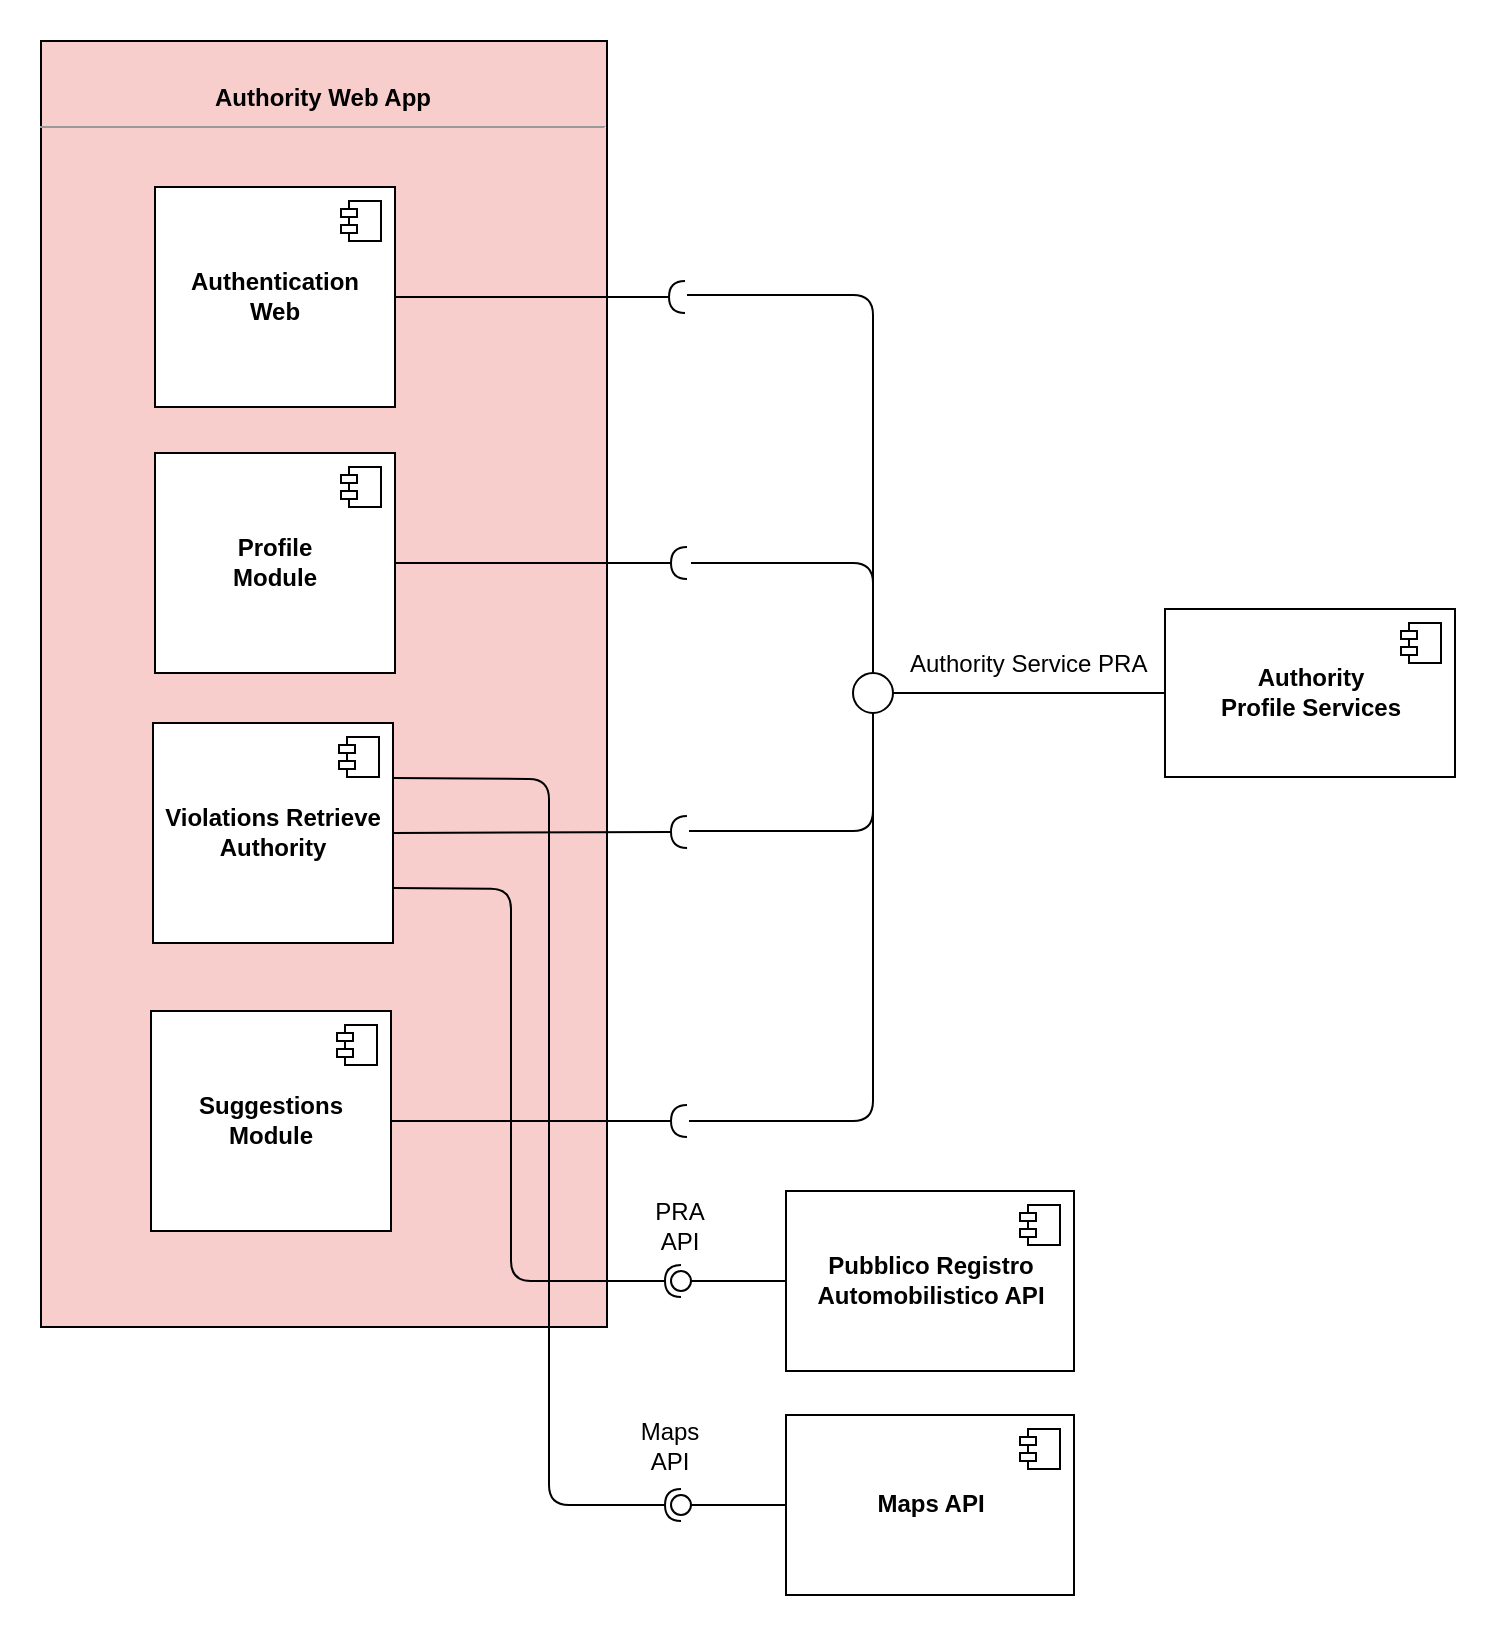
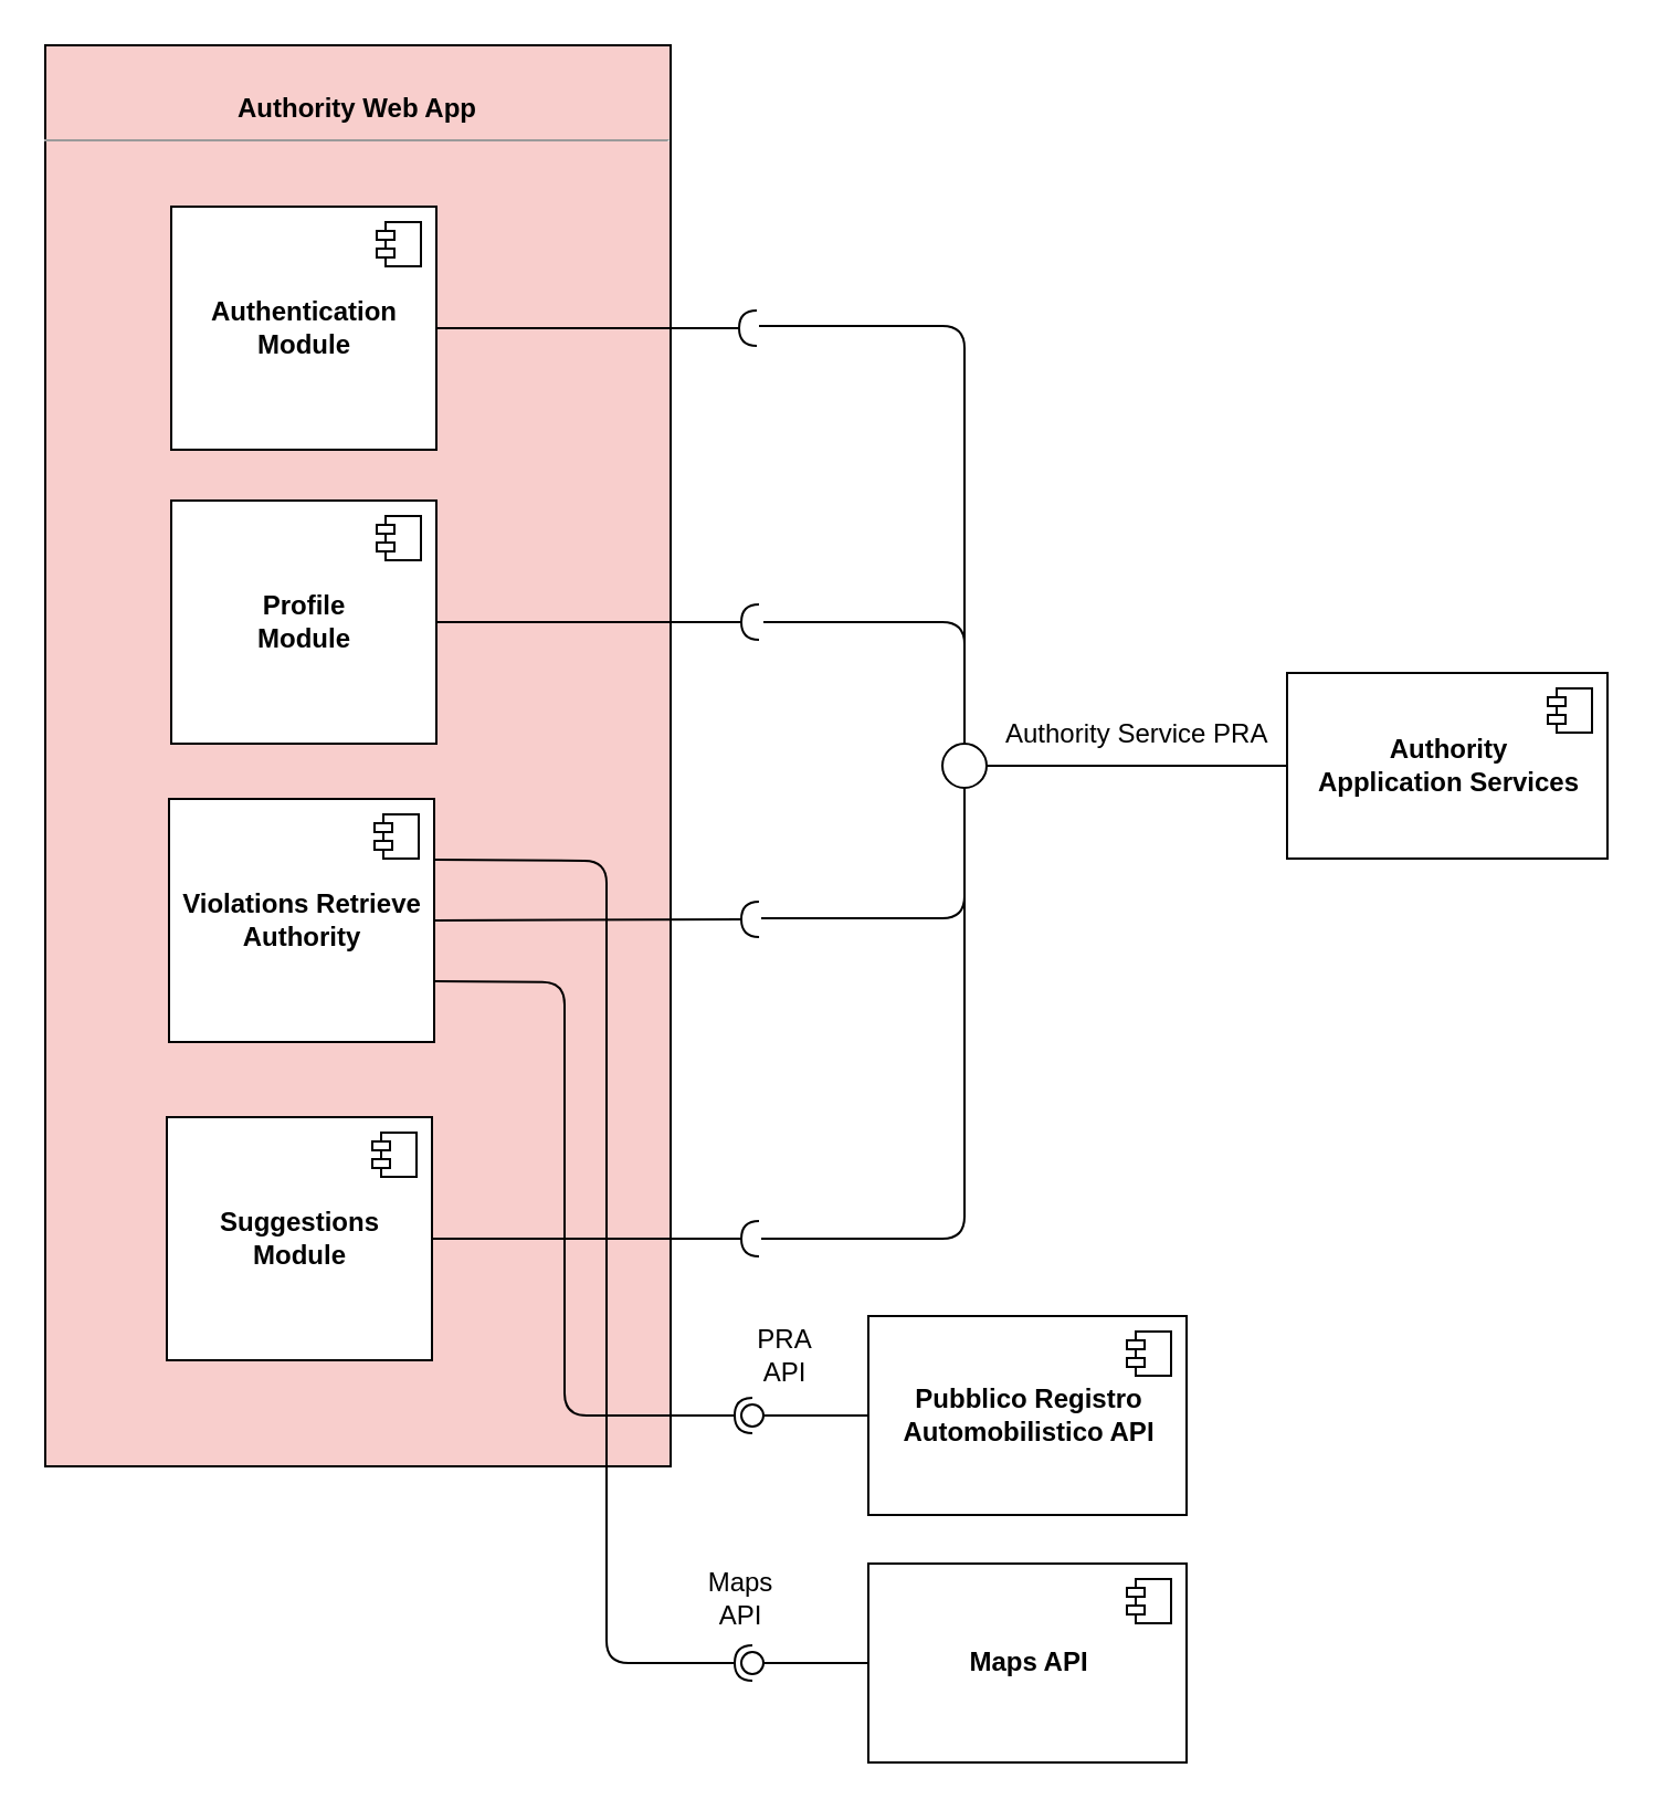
  <mxCell id="0" />
  <mxCell id="1" parent="0" />
  <mxCell id="2" value="&lt;p style=&quot;margin: 0px ; margin-top: 4px ; text-align: center&quot;&gt;&lt;b&gt;&lt;br&gt;&lt;/b&gt;&lt;/p&gt;&lt;p style=&quot;margin: 0px ; margin-top: 4px ; text-align: center&quot;&gt;&lt;b&gt;Authority Web App&lt;/b&gt;&lt;br&gt;&lt;/p&gt;&lt;hr size=&quot;1&quot;&gt;&lt;p style=&quot;margin: 0px ; margin-left: 4px&quot;&gt;&lt;br&gt;&lt;/p&gt;" style="verticalAlign=top;align=left;overflow=fill;fontSize=12;fontFamily=Helvetica;html=1;fillColor=#f8cecc;" parent="1" vertex="1"><mxGeometry x="20" y="20" width="283" height="643" as="geometry" /></mxCell>
  <mxCell id="3" value="&lt;b&gt;Profile&lt;br&gt;Module&lt;br&gt;&lt;/b&gt;" style="html=1;" parent="1" vertex="1"><mxGeometry x="77" y="226" width="120" height="110" as="geometry" /></mxCell>
  <mxCell id="4" value="" style="shape=component;jettyWidth=8;jettyHeight=4;" parent="3" vertex="1"><mxGeometry x="1" width="20" height="20" relative="1" as="geometry"><mxPoint x="-27" y="7" as="offset" /></mxGeometry></mxCell>
- <mxCell id="5" value="&lt;b&gt;Authentication&lt;br&gt;Web&lt;/b&gt;" style="html=1;" parent="1" vertex="1"><mxGeometry x="77" y="93" width="120" height="110" as="geometry" /></mxCell>
+ <mxCell id="5" value="&lt;b&gt;Authentication&lt;br&gt;Module&lt;/b&gt;" style="html=1;" parent="1" vertex="1"><mxGeometry x="77" y="93" width="120" height="110" as="geometry" /></mxCell>
  <mxCell id="6" value="" style="shape=component;jettyWidth=8;jettyHeight=4;" parent="5" vertex="1"><mxGeometry x="1" width="20" height="20" relative="1" as="geometry"><mxPoint x="-27" y="7" as="offset" /></mxGeometry></mxCell>
- <mxCell id="7" value="&lt;b&gt;Authority&lt;br&gt;Profile Services&lt;br&gt;&lt;/b&gt;" style="html=1;" parent="1" vertex="1"><mxGeometry x="582" y="304" width="145" height="84" as="geometry" /></mxCell>
+ <mxCell id="7" value="&lt;b&gt;Authority&lt;br&gt;Application Services&lt;br&gt;&lt;/b&gt;" style="html=1;" parent="1" vertex="1"><mxGeometry x="582" y="304" width="145" height="84" as="geometry" /></mxCell>
  <mxCell id="8" value="" style="shape=component;jettyWidth=8;jettyHeight=4;" parent="7" vertex="1"><mxGeometry x="1" width="20" height="20" relative="1" as="geometry"><mxPoint x="-27" y="7" as="offset" /></mxGeometry></mxCell>
  <mxCell id="9" value="" style="edgeStyle=orthogonalEdgeStyle;rounded=0;jumpStyle=none;orthogonalLoop=1;jettySize=auto;html=1;endArrow=none;endFill=0;" parent="1" source="10" target="7" edge="1"><mxGeometry relative="1" as="geometry"><mxPoint x="707" y="269" as="targetPoint" /></mxGeometry></mxCell>
  <mxCell id="10" value="" style="verticalLabelPosition=bottom;verticalAlign=top;html=1;strokeWidth=1;shape=mxgraph.flowchart.on-page_reference;fillColor=none;strokeColor=#000000;" parent="1" vertex="1"><mxGeometry x="426" y="336" width="20" height="20" as="geometry" /></mxCell>
  <mxCell id="11" value="Authority Service PRA" style="text;html=1;resizable=0;points=[];autosize=1;align=left;verticalAlign=top;spacingTop=-4;" parent="1" vertex="1"><mxGeometry x="452.5" y="322" width="123" height="14" as="geometry" /></mxCell>
  <mxCell id="12" value="" style="rounded=0;orthogonalLoop=1;jettySize=auto;html=1;endArrow=halfCircle;endFill=0;entryX=0.5;entryY=0.5;entryDx=0;entryDy=0;endSize=6;strokeWidth=1;" parent="1" source="5" edge="1"><mxGeometry relative="1" as="geometry"><mxPoint x="325" y="148" as="sourcePoint" /><mxPoint x="342" y="148" as="targetPoint" /></mxGeometry></mxCell>
  <mxCell id="13" value="" style="rounded=0;orthogonalLoop=1;jettySize=auto;html=1;endArrow=halfCircle;endFill=0;endSize=6;strokeWidth=1;" parent="1" source="3" edge="1"><mxGeometry relative="1" as="geometry"><mxPoint x="202" y="281" as="sourcePoint" /><mxPoint x="343" y="281" as="targetPoint" /></mxGeometry></mxCell>
  <mxCell id="14" value="" style="endArrow=none;html=1;entryX=0.5;entryY=0;entryDx=0;entryDy=0;entryPerimeter=0;" parent="1" target="10" edge="1"><mxGeometry width="50" height="50" relative="1" as="geometry"><mxPoint x="345" y="281" as="sourcePoint" /><mxPoint x="459" y="289" as="targetPoint" /><Array as="points"><mxPoint x="436" y="281" /></Array></mxGeometry></mxCell>
  <mxCell id="15" value="" style="endArrow=none;html=1;entryX=0.5;entryY=0;entryDx=0;entryDy=0;entryPerimeter=0;" parent="1" target="10" edge="1"><mxGeometry width="50" height="50" relative="1" as="geometry"><mxPoint x="343" y="147" as="sourcePoint" /><mxPoint x="404" y="136" as="targetPoint" /><Array as="points"><mxPoint x="436" y="147" /></Array></mxGeometry></mxCell>
  <mxCell id="16" value="&lt;b&gt;Suggestions&lt;br&gt;Module&lt;br&gt;&lt;/b&gt;" style="html=1;" parent="1" vertex="1"><mxGeometry x="75" y="505" width="120" height="110" as="geometry" /></mxCell>
  <mxCell id="17" value="" style="shape=component;jettyWidth=8;jettyHeight=4;" parent="16" vertex="1"><mxGeometry x="1" width="20" height="20" relative="1" as="geometry"><mxPoint x="-27" y="7" as="offset" /></mxGeometry></mxCell>
  <mxCell id="18" value="" style="rounded=0;orthogonalLoop=1;jettySize=auto;html=1;endArrow=halfCircle;endFill=0;endSize=6;strokeWidth=1;exitX=1;exitY=0.5;exitDx=0;exitDy=0;" parent="1" source="20" edge="1"><mxGeometry relative="1" as="geometry"><mxPoint x="197" y="415.5" as="sourcePoint" /><mxPoint x="343" y="415.5" as="targetPoint" /></mxGeometry></mxCell>
  <mxCell id="19" value="" style="endArrow=none;html=1;entryX=0.5;entryY=1;entryDx=0;entryDy=0;entryPerimeter=0;" parent="1" target="10" edge="1"><mxGeometry width="50" height="50" relative="1" as="geometry"><mxPoint x="344" y="415" as="sourcePoint" /><mxPoint x="617" y="415" as="targetPoint" /><Array as="points"><mxPoint x="436" y="415" /></Array></mxGeometry></mxCell>
  <mxCell id="20" value="&lt;b&gt;Violations Retrieve&lt;br&gt;Authority&lt;br&gt;&lt;/b&gt;" style="html=1;" parent="1" vertex="1"><mxGeometry x="76" y="361" width="120" height="110" as="geometry" /></mxCell>
  <mxCell id="21" value="" style="shape=component;jettyWidth=8;jettyHeight=4;" parent="20" vertex="1"><mxGeometry x="1" width="20" height="20" relative="1" as="geometry"><mxPoint x="-27" y="7" as="offset" /></mxGeometry></mxCell>
  <mxCell id="22" value="" style="rounded=0;orthogonalLoop=1;jettySize=auto;html=1;endArrow=halfCircle;endFill=0;endSize=6;strokeWidth=1;" parent="1" source="16" edge="1"><mxGeometry relative="1" as="geometry"><mxPoint x="195" y="560.5" as="sourcePoint" /><mxPoint x="343" y="560" as="targetPoint" /></mxGeometry></mxCell>
  <mxCell id="23" value="" style="endArrow=none;html=1;" parent="1" target="10" edge="1"><mxGeometry width="50" height="50" relative="1" as="geometry"><mxPoint x="344" y="560" as="sourcePoint" /><mxPoint x="436" y="501" as="targetPoint" /><Array as="points"><mxPoint x="436" y="560" /></Array></mxGeometry></mxCell>
  <mxCell id="24" value="&lt;b&gt;Pubblico Registro &lt;br&gt;Automobilistico API&lt;/b&gt;" style="html=1;" parent="1" vertex="1"><mxGeometry x="392.5" y="595" width="144" height="90" as="geometry" /></mxCell>
  <mxCell id="25" value="" style="shape=component;jettyWidth=8;jettyHeight=4;" parent="24" vertex="1"><mxGeometry x="1" width="20" height="20" relative="1" as="geometry"><mxPoint x="-27" y="7" as="offset" /></mxGeometry></mxCell>
  <mxCell id="26" value="" style="rounded=0;orthogonalLoop=1;jettySize=auto;html=1;endArrow=none;endFill=0;exitX=0;exitY=0.5;exitDx=0;exitDy=0;" parent="1" source="24" target="28" edge="1"><mxGeometry relative="1" as="geometry"><mxPoint x="360" y="693" as="sourcePoint" /><Array as="points" /></mxGeometry></mxCell>
  <mxCell id="27" value="" style="rounded=1;orthogonalLoop=1;jettySize=auto;html=1;endArrow=halfCircle;endFill=0;entryX=0.5;entryY=0.5;entryDx=0;entryDy=0;endSize=6;strokeWidth=1;exitX=1;exitY=0.75;exitDx=0;exitDy=0;" parent="1" source="20" target="28" edge="1"><mxGeometry relative="1" as="geometry"><mxPoint x="374" y="640" as="sourcePoint" /><Array as="points"><mxPoint x="255" y="444" /><mxPoint x="255" y="640" /></Array></mxGeometry></mxCell>
  <mxCell id="28" value="" style="ellipse;whiteSpace=wrap;html=1;fontFamily=Helvetica;fontSize=12;fontColor=#000000;align=center;strokeColor=#000000;fillColor=#ffffff;points=[];aspect=fixed;resizable=0;" parent="1" vertex="1"><mxGeometry x="335" y="635" width="10" height="10" as="geometry" /></mxCell>
- <mxCell id="29" value="PRA API" style="text;html=1;strokeColor=none;fillColor=none;align=center;verticalAlign=middle;whiteSpace=wrap;rounded=0;" parent="1" vertex="1"><mxGeometry x="320" y="603" width="40" height="20" as="geometry" /></mxCell>
+ <mxCell id="29" value="PRA API" style="text;html=1;strokeColor=none;fillColor=none;align=center;verticalAlign=middle;whiteSpace=wrap;rounded=0;" parent="1" vertex="1"><mxGeometry x="335" y="603" width="40" height="20" as="geometry" /></mxCell>
  <mxCell id="30" value="&lt;b&gt;Maps API&lt;/b&gt;" style="html=1;" vertex="1" parent="1"><mxGeometry x="392.5" y="707" width="144" height="90" as="geometry" /></mxCell>
  <mxCell id="31" value="" style="shape=component;jettyWidth=8;jettyHeight=4;" vertex="1" parent="30"><mxGeometry x="1" width="20" height="20" relative="1" as="geometry"><mxPoint x="-27" y="7" as="offset" /></mxGeometry></mxCell>
  <mxCell id="32" value="" style="rounded=0;orthogonalLoop=1;jettySize=auto;html=1;endArrow=none;endFill=0;" edge="1" target="34" parent="1" source="30"><mxGeometry relative="1" as="geometry"><mxPoint x="340" y="752" as="sourcePoint" /></mxGeometry></mxCell>
  <mxCell id="33" value="" style="orthogonalLoop=1;jettySize=auto;html=1;endArrow=halfCircle;endFill=0;entryX=0.5;entryY=0.5;entryDx=0;entryDy=0;endSize=6;strokeWidth=1;exitX=1;exitY=0.25;exitDx=0;exitDy=0;rounded=1;" edge="1" target="34" parent="1" source="20"><mxGeometry relative="1" as="geometry"><mxPoint x="380" y="752" as="sourcePoint" /><Array as="points"><mxPoint x="274" y="389" /><mxPoint x="274" y="752" /></Array></mxGeometry></mxCell>
  <mxCell id="34" value="" style="ellipse;whiteSpace=wrap;html=1;fontFamily=Helvetica;fontSize=12;fontColor=#000000;align=center;strokeColor=#000000;fillColor=#ffffff;points=[];aspect=fixed;resizable=0;" vertex="1" parent="1"><mxGeometry x="335" y="747" width="10" height="10" as="geometry" /></mxCell>
  <mxCell id="35" value="Maps API" style="text;html=1;strokeColor=none;fillColor=none;align=center;verticalAlign=middle;whiteSpace=wrap;rounded=0;" vertex="1" parent="1"><mxGeometry x="315" y="713" width="40" height="20" as="geometry" /></mxCell>
